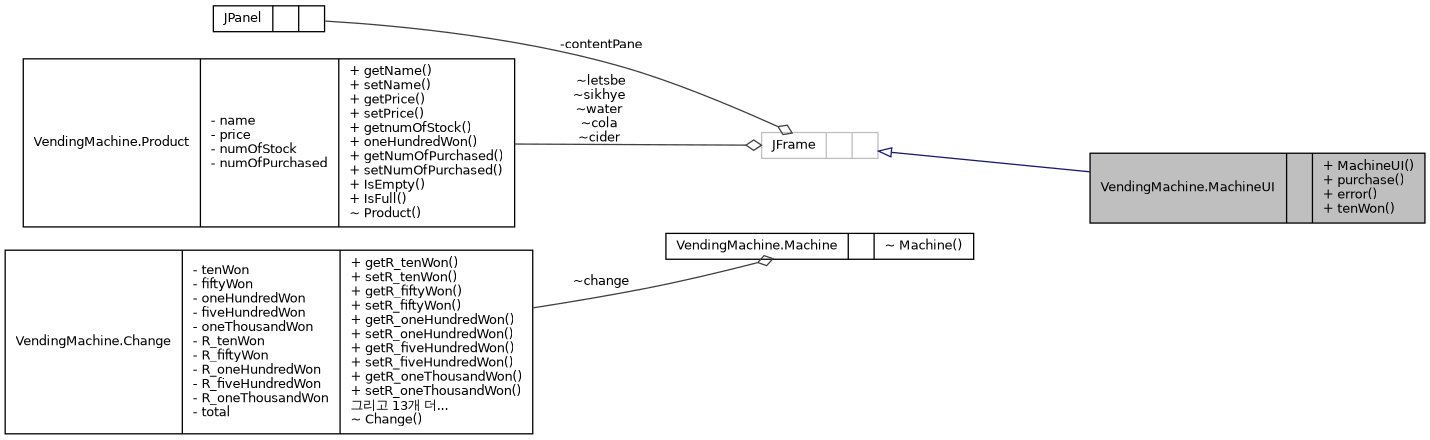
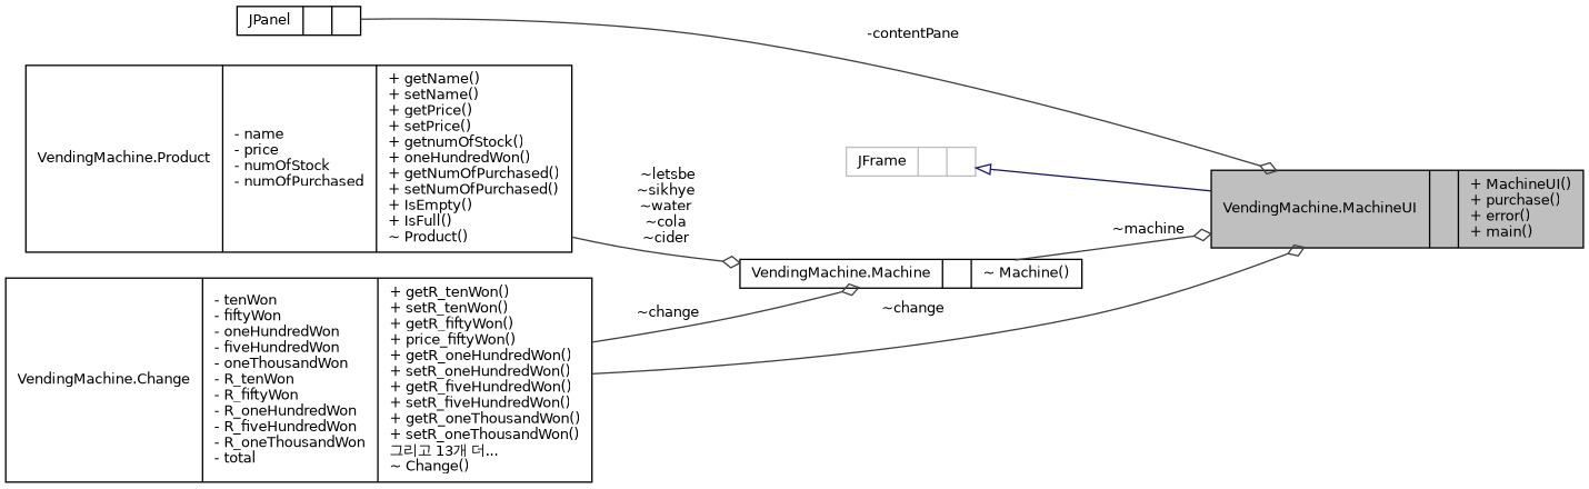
  digraph {
    rankdir=LR
    node [color=black fillcolor=white fontname=Helvetica fontsize=10 shape=record style=filled]
    edge [color=grey25 fontname=Helvetica fontsize=10 labelfontname=Helvetica labelfontsize=10 style=solid arrowhead=odiamond]
-   n1 [fillcolor=grey75 fontcolor=black height=0.2 label="{VendingMachine.MachineUI\n||+ MachineUI()\l+ purchase()\l+ error()\l+ tenWon()\l}" width=0.4]
+   n1 [fillcolor=grey75 fontcolor=black height=0.2 label="{VendingMachine.MachineUI\n||+ MachineUI()\l+ purchase()\l+ error()\l+ main()\l}" width=0.4]
    n2 [color=grey75 height=0.2 label="{JFrame\n||}" width=0.4]
    n3 [height=0.2 label="{JPanel\n||}" width=0.4]
-   n4 [height=0.2 label="{VendingMachine.Change\n|- tenWon\l- fiftyWon\l- oneHundredWon\l- fiveHundredWon\l- oneThousandWon\l- R_tenWon\l- R_fiftyWon\l- R_oneHundredWon\l- R_fiveHundredWon\l- R_oneThousandWon\l- total\l|+ getR_tenWon()\l+ setR_tenWon()\l+ getR_fiftyWon()\l+ setR_fiftyWon()\l+ getR_oneHundredWon()\l+ setR_oneHundredWon()\l+ getR_fiveHundredWon()\l+ setR_fiveHundredWon()\l+ getR_oneThousandWon()\l+ setR_oneThousandWon()\l그리고 13개 더...\l~ Change()\l}" width=0.4]
+   n4 [height=0.2 label="{VendingMachine.Change\n|- tenWon\l- fiftyWon\l- oneHundredWon\l- fiveHundredWon\l- oneThousandWon\l- R_tenWon\l- R_fiftyWon\l- R_oneHundredWon\l- R_fiveHundredWon\l- R_oneThousandWon\l- total\l|+ getR_tenWon()\l+ setR_tenWon()\l+ getR_fiftyWon()\l+ price_fiftyWon()\l+ getR_oneHundredWon()\l+ setR_oneHundredWon()\l+ getR_fiveHundredWon()\l+ setR_fiveHundredWon()\l+ getR_oneThousandWon()\l+ setR_oneThousandWon()\l그리고 13개 더...\l~ Change()\l}" width=0.4]
    n5 [height=0.2 label="{VendingMachine.Machine\n||~ Machine()\l}" width=0.4]
    n6 [height=0.2 label="{VendingMachine.Product\n|- name\l- price\l- numOfStock\l- numOfPurchased\l|+ getName()\l+ setName()\l+ getPrice()\l+ setPrice()\l+ getnumOfStock()\l+ oneHundredWon()\l+ getNumOfPurchased()\l+ setNumOfPurchased()\l+ IsEmpty()\l+ IsFull()\l~ Product()\l}" width=0.4]
    n2 -> n1 [arrowtail=onormal color=midnightblue dir=back arrowhead=""]
-   n3 -> n2 [label=" -contentPane"]
+   n3 -> n1 [label=" -contentPane"]
+   n4 -> n1 [label=" ~change"]
    n4 -> n5 [label=" ~change"]
-   n6 -> n2 [label=" ~letsbe\n~sikhye\n~water\n~cola\n~cider"]
+   n5 -> n1 [label=" ~machine"]
+   n6 -> n5 [label=" ~letsbe\n~sikhye\n~water\n~cola\n~cider"]
  }
